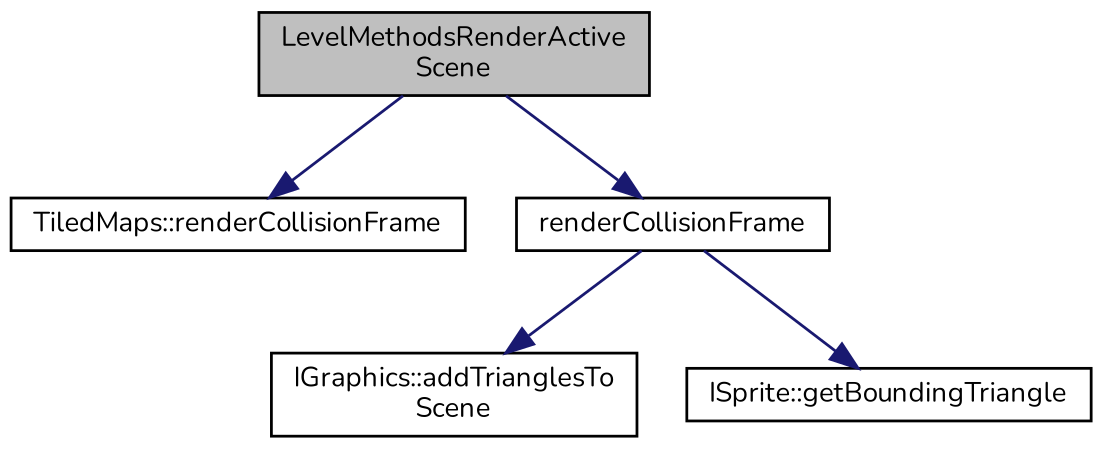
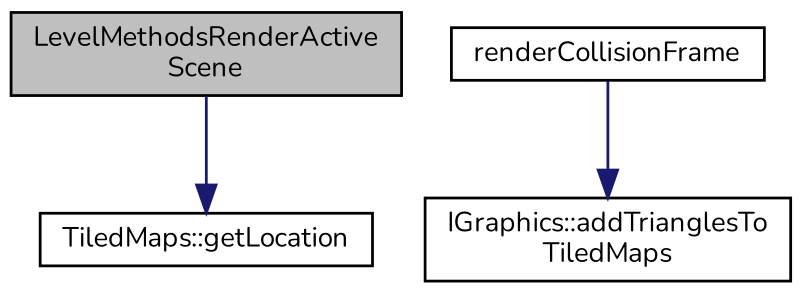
  digraph {
    fontname=Nunito
    rankdir=TB
    node [color=black fillcolor=white fontname=Nunito fontsize=10 shape=record style=filled]
    edge [color=midnightblue fontname=Nunito fontsize=10 labelfontname=Helvetica labelfontsize=10 style=solid]
    n1 [fillcolor=grey75 fontcolor=black height=0.2 label="LevelMethodsRenderActive\lScene" width=0.4]
-   n2 [height=0.2 label="TiledMaps::renderCollisionFrame" width=0.4]
+   n2 [height=0.2 label="TiledMaps::getLocation" width=0.4]
    n3 [height=0.2 label=renderCollisionFrame width=0.4]
-   n4 [height=0.2 label="IGraphics::addTrianglesTo\lScene" width=0.4]
-   n5 [height=0.2 label="ISprite::getBoundingTriangle" width=0.4]
+   n4 [height=0.2 label="IGraphics::addTrianglesTo\lTiledMaps" width=0.4]
    n1 -> n2
-   n1 -> n3
    n3 -> n4
-   n3 -> n5
  }
